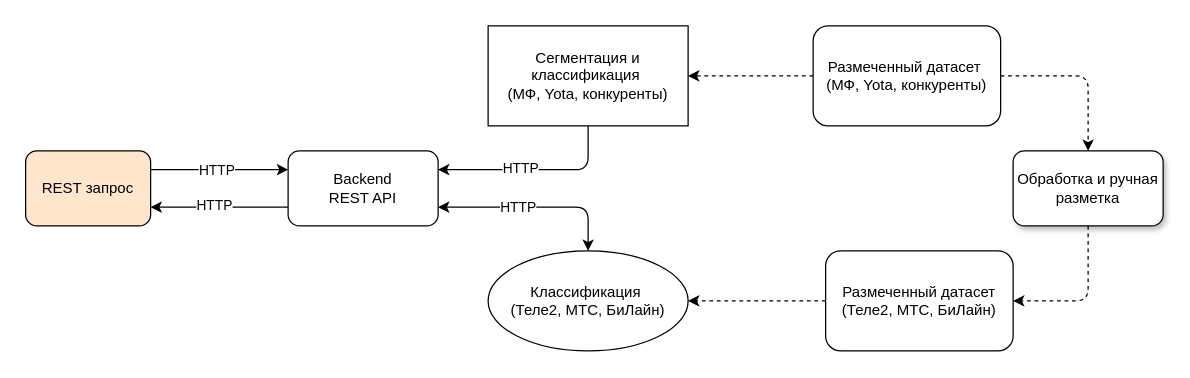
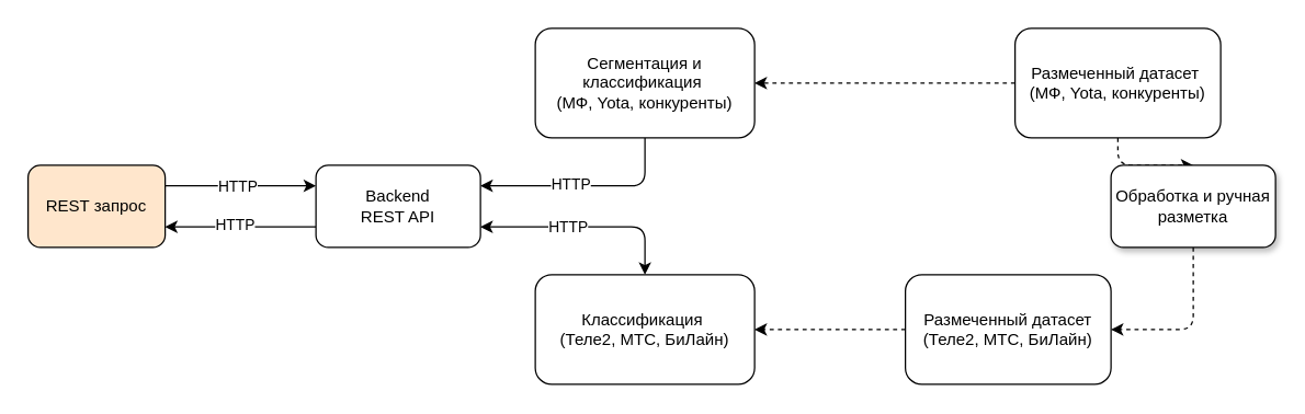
  <mxCell id="0" />
  <mxCell id="1" parent="0" />
  <mxCell id="2" style="edgeStyle=orthogonalEdgeStyle;rounded=1;orthogonalLoop=1;jettySize=auto;html=1;startArrow=classic;startFill=1;exitX=1;exitY=0.25;exitDx=0;exitDy=0;curved=0;endArrow=none;" edge="1" parent="1" source="8" target="9"><mxGeometry relative="1" as="geometry"><mxPoint x="390" y="110" as="sourcePoint" /></mxGeometry></mxCell>
  <mxCell id="3" value="HTTP" style="edgeLabel;html=1;align=center;verticalAlign=middle;resizable=0;points=[];" connectable="0" vertex="1" parent="2"><mxGeometry x="-0.164" y="2" relative="1" as="geometry"><mxPoint as="offset" /></mxGeometry></mxCell>
  <mxCell id="4" style="edgeStyle=orthogonalEdgeStyle;rounded=1;orthogonalLoop=1;jettySize=auto;html=1;exitX=1;exitY=0.25;exitDx=0;exitDy=0;entryX=0;entryY=0.25;entryDx=0;entryDy=0;curved=0;" edge="1" parent="1" target="8" source="20"><mxGeometry relative="1" as="geometry"><mxPoint x="60" y="134.667" as="sourcePoint" /></mxGeometry></mxCell>
  <mxCell id="5" value="HTTP" style="edgeLabel;html=1;align=center;verticalAlign=middle;resizable=0;points=[];" connectable="0" vertex="1" parent="4"><mxGeometry x="-0.08" relative="1" as="geometry"><mxPoint x="1" as="offset" /></mxGeometry></mxCell>
  <mxCell id="6" style="edgeStyle=orthogonalEdgeStyle;rounded=1;orthogonalLoop=1;jettySize=auto;html=1;exitX=0;exitY=0.75;exitDx=0;exitDy=0;entryX=1;entryY=0.75;entryDx=0;entryDy=0;curved=0;" edge="1" parent="1" source="8" target="20"><mxGeometry relative="1" as="geometry"><mxPoint x="60" y="164.667" as="targetPoint" /></mxGeometry></mxCell>
  <mxCell id="7" value="HTTP" style="edgeLabel;html=1;align=center;verticalAlign=middle;resizable=0;points=[];" connectable="0" vertex="1" parent="6"><mxGeometry x="0.097" y="-2" relative="1" as="geometry"><mxPoint as="offset" /></mxGeometry></mxCell>
  <mxCell id="8" value="Backend&lt;br&gt;REST API" style="rounded=1;whiteSpace=wrap;html=1;" vertex="1" parent="1"><mxGeometry x="230" y="120" width="120" height="60" as="geometry" /></mxCell>
- <mxCell id="9" value="Сегментация и классификация&amp;nbsp;&lt;div&gt;(МФ, Yota, конкуренты)&lt;/div&gt;" style="whiteSpace=wrap;html=1;rounded=0;" vertex="1" parent="1"><mxGeometry x="390" y="20" width="160" height="80" as="geometry" /></mxCell>
+ <mxCell id="9" value="Сегментация и классификация&amp;nbsp;&lt;div&gt;(МФ, Yota, конкуренты)&lt;/div&gt;" style="rounded=1;whiteSpace=wrap;html=1;" vertex="1" parent="1"><mxGeometry x="390" y="20" width="160" height="80" as="geometry" /></mxCell>
  <mxCell id="10" style="edgeStyle=orthogonalEdgeStyle;rounded=1;orthogonalLoop=1;jettySize=auto;html=1;entryX=1;entryY=0.75;entryDx=0;entryDy=0;startArrow=classic;startFill=1;exitX=0.5;exitY=0;exitDx=0;exitDy=0;curved=0;" edge="1" parent="1" source="18" target="8"><mxGeometry relative="1" as="geometry"><mxPoint x="380" y="245" as="sourcePoint" /></mxGeometry></mxCell>
  <mxCell id="11" value="HTTP" style="edgeLabel;html=1;align=center;verticalAlign=middle;resizable=0;points=[];" connectable="0" vertex="1" parent="10"><mxGeometry x="0.182" y="-1" relative="1" as="geometry"><mxPoint as="offset" /></mxGeometry></mxCell>
  <mxCell id="12" style="edgeStyle=orthogonalEdgeStyle;rounded=1;orthogonalLoop=1;jettySize=auto;html=1;dashed=1;curved=0;" edge="1" parent="1" source="19" target="18"><mxGeometry relative="1" as="geometry"><mxPoint x="620" y="240" as="sourcePoint" /><mxPoint x="560" y="245" as="targetPoint" /></mxGeometry></mxCell>
  <mxCell id="13" style="edgeStyle=orthogonalEdgeStyle;rounded=1;orthogonalLoop=1;jettySize=auto;html=1;exitX=0;exitY=0.5;exitDx=0;exitDy=0;entryX=1;entryY=0.5;entryDx=0;entryDy=0;dashed=1;curved=0;" edge="1" parent="1" source="15" target="9"><mxGeometry relative="1" as="geometry" /></mxCell>
  <mxCell id="14" value="" style="edgeStyle=orthogonalEdgeStyle;rounded=1;orthogonalLoop=1;jettySize=auto;html=1;entryX=0.5;entryY=0;entryDx=0;entryDy=0;dashed=1;curved=0;" edge="1" parent="1" source="15" target="17"><mxGeometry relative="1" as="geometry" /></mxCell>
- <mxCell id="15" value="Размеченный датасет&amp;nbsp;&lt;div&gt;(МФ, Yota, конкуренты)&lt;/div&gt;" style="rounded=1;whiteSpace=wrap;html=1;" vertex="1" parent="1"><mxGeometry x="650" y="20" width="150" height="80" as="geometry" /></mxCell>
+ <mxCell id="15" value="Размеченный датасет&amp;nbsp;&lt;div&gt;(МФ, Yota, конкуренты)&lt;/div&gt;" style="rounded=1;whiteSpace=wrap;html=1;" vertex="1" parent="1"><mxGeometry x="740" y="20" width="150" height="80" as="geometry" /></mxCell>
  <mxCell id="16" style="edgeStyle=orthogonalEdgeStyle;rounded=1;orthogonalLoop=1;jettySize=auto;html=1;exitX=0.5;exitY=1;exitDx=0;exitDy=0;entryX=1;entryY=0.5;entryDx=0;entryDy=0;dashed=1;curved=0;" edge="1" parent="1" source="17" target="19"><mxGeometry relative="1" as="geometry"><mxPoint x="740" y="240" as="targetPoint" /></mxGeometry></mxCell>
  <mxCell id="17" value="Обработка и ручная разметка" style="rounded=1;whiteSpace=wrap;html=1;shadow=1;" vertex="1" parent="1"><mxGeometry x="810" y="120" width="120" height="60" as="geometry" /></mxCell>
- <mxCell id="18" value="Классификация&amp;nbsp;&lt;div&gt;(Теле2, МТС, БиЛайн)&lt;/div&gt;" style="ellipse;whiteSpace=wrap;html=1;" vertex="1" parent="1"><mxGeometry x="390" y="200" width="160" height="80" as="geometry" /></mxCell>
+ <mxCell id="18" value="Классификация&amp;nbsp;&lt;div&gt;(Теле2, МТС, БиЛайн)&lt;/div&gt;" style="rounded=1;whiteSpace=wrap;html=1;" vertex="1" parent="1"><mxGeometry x="390" y="200" width="160" height="80" as="geometry" /></mxCell>
  <mxCell id="19" value="Размеченный датасет (Теле2, МТС, БиЛайн)" style="rounded=1;whiteSpace=wrap;html=1;" vertex="1" parent="1"><mxGeometry x="660" y="200" width="150" height="80" as="geometry" /></mxCell>
  <mxCell id="20" value="REST запрос" style="rounded=1;whiteSpace=wrap;html=1;fillColor=#ffe6cc;" vertex="1" parent="1"><mxGeometry x="20" y="120" width="100" height="60" as="geometry" /></mxCell>
